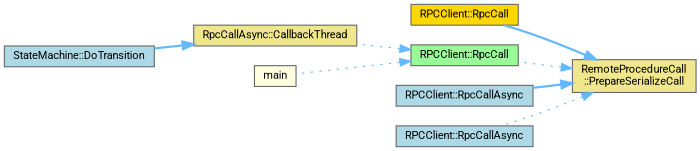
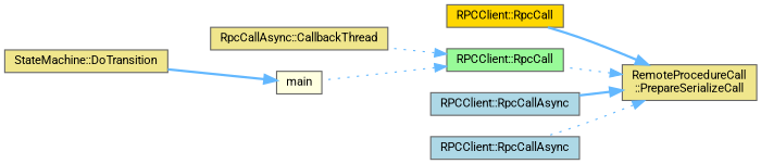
  digraph {
    fontname=Roboto
    rankdir=RL
    node [color=grey40 fillcolor=lightblue fontname=Roboto fontsize=10 shape=box style=filled]
    edge [color=steelblue1 dir=back fontname=Roboto fontsize=10 labelfontname=Helvetica labelfontsize=10 style=dotted]
    n1 [color=gray40 fillcolor=khaki fontcolor=black height=0.2 label="RemoteProcedureCall\l::PrepareSerializeCall" width=0.4]
    n2 [fillcolor=gold height=0.2 label="RPCClient::RpcCall" width=0.4]
    n3 [fillcolor=palegreen height=0.2 label="RPCClient::RpcCall" width=0.4]
    n4 [height=0.2 label="RPCClient::RpcCallAsync" width=0.4]
    n5 [height=0.2 label="RPCClient::RpcCallAsync" width=0.4]
    n6 [fillcolor=khaki height=0.2 label="RpcCallAsync::CallbackThread" width=0.4]
    n7 [fillcolor=lightyellow height=0.2 label=main width=0.4]
-   n8 [height=0.2 label="StateMachine::DoTransition" width=0.4]
+   n8 [fillcolor=khaki height=0.2 label="StateMachine::DoTransition" width=0.4]
    n1 -> n2 [style=bold]
    n1 -> n3
    n1 -> n4 [style=bold]
    n1 -> n5
    n3 -> n6
    n3 -> n7
-   n6 -> n8 [style=bold]
+   n7 -> n8 [style=bold]
  }
